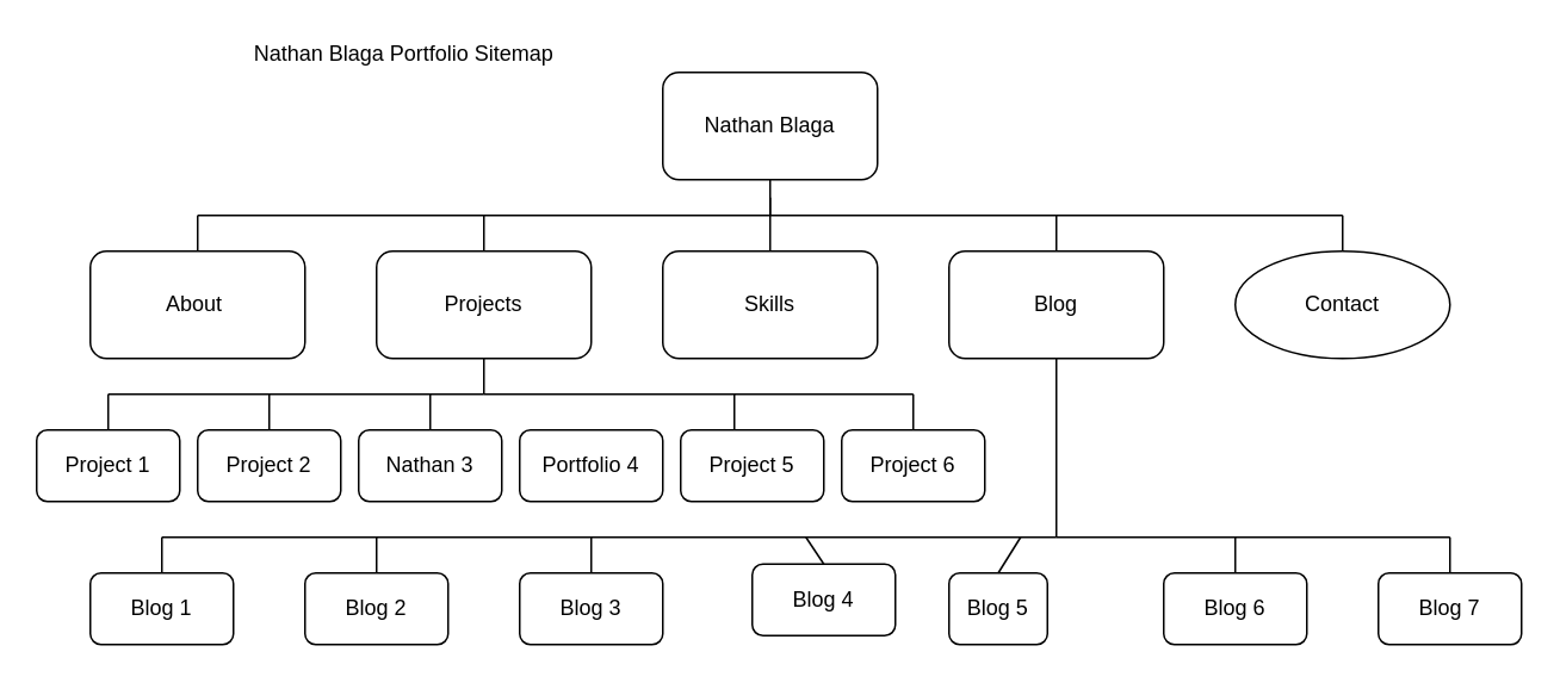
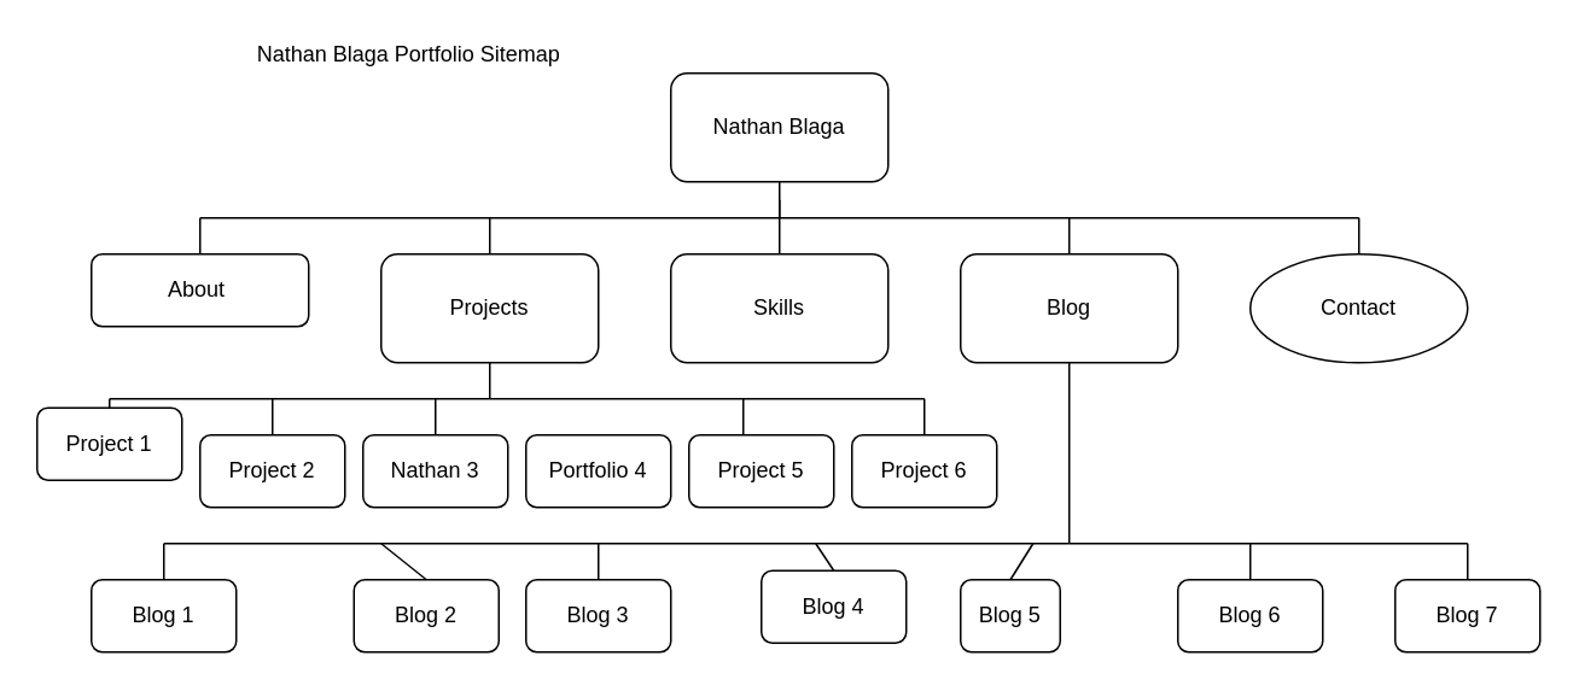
  <mxCell id="0" />
  <mxCell id="1" parent="0" />
  <mxCell id="2" value="Nathan Blaga" style="rounded=1;whiteSpace=wrap;html=1;" parent="1" vertex="1"><mxGeometry x="370" y="40" width="120" height="60" as="geometry" /></mxCell>
- <mxCell id="3" value="About&amp;nbsp;" style="rounded=1;whiteSpace=wrap;html=1;" parent="1" vertex="1"><mxGeometry x="50" y="140" width="120" height="60" as="geometry" /></mxCell>
+ <mxCell id="3" value="About&amp;nbsp;" style="rounded=1;whiteSpace=wrap;html=1;" parent="1" vertex="1"><mxGeometry x="50" y="140" width="120" height="40" as="geometry" /></mxCell>
  <mxCell id="4" value="Projects" style="rounded=1;whiteSpace=wrap;html=1;" parent="1" vertex="1"><mxGeometry x="210" y="140" width="120" height="60" as="geometry" /></mxCell>
  <mxCell id="5" value="Skills" style="rounded=1;whiteSpace=wrap;html=1;" parent="1" vertex="1"><mxGeometry x="370" y="140" width="120" height="60" as="geometry" /></mxCell>
  <mxCell id="6" value="Blog" style="rounded=1;whiteSpace=wrap;html=1;" parent="1" vertex="1"><mxGeometry x="530" y="140" width="120" height="60" as="geometry" /></mxCell>
  <mxCell id="7" value="Contact" style="ellipse;whiteSpace=wrap;html=1;" parent="1" vertex="1"><mxGeometry x="690" y="140" width="120" height="60" as="geometry" /></mxCell>
  <mxCell id="8" value="Blog 1" style="rounded=1;whiteSpace=wrap;html=1;" parent="1" vertex="1"><mxGeometry x="50" y="320" width="80" height="40" as="geometry" /></mxCell>
- <mxCell id="9" value="Blog 2" style="rounded=1;whiteSpace=wrap;html=1;" parent="1" vertex="1"><mxGeometry x="170" y="320" width="80" height="40" as="geometry" /></mxCell>
+ <mxCell id="9" value="Blog 2" style="rounded=1;whiteSpace=wrap;html=1;" parent="1" vertex="1"><mxGeometry x="195" y="320" width="80" height="40" as="geometry" /></mxCell>
  <mxCell id="10" value="Blog 3" style="rounded=1;whiteSpace=wrap;html=1;" parent="1" vertex="1"><mxGeometry x="290" y="320" width="80" height="40" as="geometry" /></mxCell>
  <mxCell id="11" value="Blog 4" style="rounded=1;whiteSpace=wrap;html=1;" parent="1" vertex="1"><mxGeometry x="420" y="315" width="80" height="40" as="geometry" /></mxCell>
  <mxCell id="12" value="Blog 5" style="rounded=1;whiteSpace=wrap;html=1;" parent="1" vertex="1"><mxGeometry x="530" y="320" width="55" height="40" as="geometry" /></mxCell>
  <mxCell id="13" value="Blog 6" style="rounded=1;whiteSpace=wrap;html=1;" parent="1" vertex="1"><mxGeometry x="650" y="320" width="80" height="40" as="geometry" /></mxCell>
  <mxCell id="14" value="Blog 7" style="rounded=1;whiteSpace=wrap;html=1;" parent="1" vertex="1"><mxGeometry x="770" y="320" width="80" height="40" as="geometry" /></mxCell>
- <mxCell id="15" value="Project 1" style="rounded=1;whiteSpace=wrap;html=1;" parent="1" vertex="1"><mxGeometry x="20" y="240" width="80" height="40" as="geometry" /></mxCell>
+ <mxCell id="15" value="Project 1" style="rounded=1;whiteSpace=wrap;html=1;" parent="1" vertex="1"><mxGeometry x="20" y="225" width="80" height="40" as="geometry" /></mxCell>
  <mxCell id="16" value="Project 2" style="rounded=1;whiteSpace=wrap;html=1;" parent="1" vertex="1"><mxGeometry x="110" y="240" width="80" height="40" as="geometry" /></mxCell>
  <mxCell id="17" value="Nathan 3" style="rounded=1;whiteSpace=wrap;html=1;" parent="1" vertex="1"><mxGeometry x="200" y="240" width="80" height="40" as="geometry" /></mxCell>
  <mxCell id="18" value="Portfolio 4" style="rounded=1;whiteSpace=wrap;html=1;" parent="1" vertex="1"><mxGeometry x="290" y="240" width="80" height="40" as="geometry" /></mxCell>
  <mxCell id="19" value="" style="endArrow=none;html=1;entryX=0.5;entryY=1;entryDx=0;entryDy=0;" parent="1" target="2" edge="1"><mxGeometry width="50" height="50" relative="1" as="geometry"><mxPoint x="430" y="120" as="sourcePoint" /><mxPoint x="460" y="250" as="targetPoint" /></mxGeometry></mxCell>
  <mxCell id="20" value="" style="endArrow=none;html=1;" parent="1" edge="1"><mxGeometry width="50" height="50" relative="1" as="geometry"><mxPoint x="110" y="120" as="sourcePoint" /><mxPoint x="430" y="120" as="targetPoint" /></mxGeometry></mxCell>
  <mxCell id="21" value="" style="endArrow=none;html=1;" parent="1" source="3" edge="1"><mxGeometry width="50" height="50" relative="1" as="geometry"><mxPoint x="410" y="300" as="sourcePoint" /><mxPoint x="110" y="120" as="targetPoint" /></mxGeometry></mxCell>
  <mxCell id="22" value="" style="endArrow=none;html=1;" parent="1" edge="1"><mxGeometry width="50" height="50" relative="1" as="geometry"><mxPoint x="750" y="120" as="sourcePoint" /><mxPoint x="430" y="120" as="targetPoint" /></mxGeometry></mxCell>
  <mxCell id="23" value="" style="endArrow=none;html=1;" parent="1" source="7" edge="1"><mxGeometry width="50" height="50" relative="1" as="geometry"><mxPoint x="410" y="300" as="sourcePoint" /><mxPoint x="750" y="120" as="targetPoint" /></mxGeometry></mxCell>
  <mxCell id="24" value="" style="endArrow=none;html=1;entryX=0.5;entryY=0;entryDx=0;entryDy=0;" parent="1" target="4" edge="1"><mxGeometry width="50" height="50" relative="1" as="geometry"><mxPoint x="270" y="120" as="sourcePoint" /><mxPoint x="460" y="250" as="targetPoint" /></mxGeometry></mxCell>
  <mxCell id="25" value="" style="endArrow=none;html=1;" parent="1" edge="1"><mxGeometry width="50" height="50" relative="1" as="geometry"><mxPoint x="430" y="140" as="sourcePoint" /><mxPoint x="430" y="110" as="targetPoint" /></mxGeometry></mxCell>
  <mxCell id="26" value="" style="endArrow=none;html=1;exitX=0.5;exitY=0;exitDx=0;exitDy=0;" parent="1" source="6" edge="1"><mxGeometry width="50" height="50" relative="1" as="geometry"><mxPoint x="410" y="300" as="sourcePoint" /><mxPoint x="590" y="120" as="targetPoint" /><Array as="points" /></mxGeometry></mxCell>
  <mxCell id="27" value="" style="endArrow=none;html=1;entryX=0.5;entryY=1;entryDx=0;entryDy=0;" parent="1" target="4" edge="1"><mxGeometry width="50" height="50" relative="1" as="geometry"><mxPoint x="270" y="220" as="sourcePoint" /><mxPoint x="460" y="250" as="targetPoint" /></mxGeometry></mxCell>
  <mxCell id="28" value="" style="endArrow=none;html=1;" parent="1" edge="1"><mxGeometry width="50" height="50" relative="1" as="geometry"><mxPoint x="510" y="220" as="sourcePoint" /><mxPoint x="270" y="220" as="targetPoint" /></mxGeometry></mxCell>
  <mxCell id="29" value="" style="endArrow=none;html=1;" parent="1" edge="1"><mxGeometry width="50" height="50" relative="1" as="geometry"><mxPoint x="60" y="220" as="sourcePoint" /><mxPoint x="270" y="220" as="targetPoint" /></mxGeometry></mxCell>
  <mxCell id="30" value="" style="endArrow=none;html=1;exitX=0.5;exitY=0;exitDx=0;exitDy=0;" parent="1" source="15" edge="1"><mxGeometry width="50" height="50" relative="1" as="geometry"><mxPoint x="410" y="300" as="sourcePoint" /><mxPoint x="60" y="220" as="targetPoint" /><Array as="points" /></mxGeometry></mxCell>
  <mxCell id="31" value="" style="endArrow=none;html=1;" parent="1" edge="1"><mxGeometry width="50" height="50" relative="1" as="geometry"><mxPoint x="410" y="240" as="sourcePoint" /><mxPoint x="410" y="220" as="targetPoint" /></mxGeometry></mxCell>
  <mxCell id="32" value="" style="endArrow=none;html=1;" parent="1" edge="1"><mxGeometry width="50" height="50" relative="1" as="geometry"><mxPoint x="240" y="240" as="sourcePoint" /><mxPoint x="240" y="220" as="targetPoint" /></mxGeometry></mxCell>
  <mxCell id="33" value="" style="endArrow=none;html=1;" parent="1" source="16" edge="1"><mxGeometry width="50" height="50" relative="1" as="geometry"><mxPoint x="410" y="300" as="sourcePoint" /><mxPoint x="150" y="220" as="targetPoint" /></mxGeometry></mxCell>
  <mxCell id="34" value="Project 5" style="rounded=1;whiteSpace=wrap;html=1;" parent="1" vertex="1"><mxGeometry x="380" y="240" width="80" height="40" as="geometry" /></mxCell>
  <mxCell id="35" value="Project 6" style="rounded=1;whiteSpace=wrap;html=1;" parent="1" vertex="1"><mxGeometry x="470" y="240" width="80" height="40" as="geometry" /></mxCell>
  <mxCell id="36" value="" style="endArrow=none;html=1;" parent="1" source="35" edge="1"><mxGeometry width="50" height="50" relative="1" as="geometry"><mxPoint x="410" y="300" as="sourcePoint" /><mxPoint x="510" y="220" as="targetPoint" /></mxGeometry></mxCell>
  <mxCell id="37" value="" style="endArrow=none;html=1;entryX=0.5;entryY=1;entryDx=0;entryDy=0;" parent="1" target="6" edge="1"><mxGeometry width="50" height="50" relative="1" as="geometry"><mxPoint x="590" y="300" as="sourcePoint" /><mxPoint x="460" y="250" as="targetPoint" /></mxGeometry></mxCell>
  <mxCell id="38" value="" style="endArrow=none;html=1;" parent="1" edge="1"><mxGeometry width="50" height="50" relative="1" as="geometry"><mxPoint x="90" y="300" as="sourcePoint" /><mxPoint x="590" y="300" as="targetPoint" /></mxGeometry></mxCell>
  <mxCell id="39" value="" style="endArrow=none;html=1;exitX=0.5;exitY=0;exitDx=0;exitDy=0;" parent="1" source="8" edge="1"><mxGeometry width="50" height="50" relative="1" as="geometry"><mxPoint x="410" y="300" as="sourcePoint" /><mxPoint x="90" y="300" as="targetPoint" /></mxGeometry></mxCell>
  <mxCell id="40" value="" style="endArrow=none;html=1;exitX=0.5;exitY=0;exitDx=0;exitDy=0;" parent="1" source="9" edge="1"><mxGeometry width="50" height="50" relative="1" as="geometry"><mxPoint x="410" y="300" as="sourcePoint" /><mxPoint x="210" y="300" as="targetPoint" /></mxGeometry></mxCell>
  <mxCell id="41" value="" style="endArrow=none;html=1;exitX=0.5;exitY=0;exitDx=0;exitDy=0;" parent="1" source="10" edge="1"><mxGeometry width="50" height="50" relative="1" as="geometry"><mxPoint x="410" y="300" as="sourcePoint" /><mxPoint x="330" y="300" as="targetPoint" /></mxGeometry></mxCell>
  <mxCell id="42" value="" style="endArrow=none;html=1;entryX=0.5;entryY=0;entryDx=0;entryDy=0;" parent="1" target="11" edge="1"><mxGeometry width="50" height="50" relative="1" as="geometry"><mxPoint x="450" y="300" as="sourcePoint" /><mxPoint x="460" y="250" as="targetPoint" /></mxGeometry></mxCell>
  <mxCell id="43" value="" style="endArrow=none;html=1;exitX=0.5;exitY=0;exitDx=0;exitDy=0;" parent="1" source="12" edge="1"><mxGeometry width="50" height="50" relative="1" as="geometry"><mxPoint x="410" y="300" as="sourcePoint" /><mxPoint x="570" y="300" as="targetPoint" /></mxGeometry></mxCell>
  <mxCell id="44" value="" style="endArrow=none;html=1;" parent="1" edge="1"><mxGeometry width="50" height="50" relative="1" as="geometry"><mxPoint x="810" y="300" as="sourcePoint" /><mxPoint x="590" y="300" as="targetPoint" /></mxGeometry></mxCell>
  <mxCell id="45" value="" style="endArrow=none;html=1;exitX=0.5;exitY=0;exitDx=0;exitDy=0;" parent="1" source="14" edge="1"><mxGeometry width="50" height="50" relative="1" as="geometry"><mxPoint x="410" y="300" as="sourcePoint" /><mxPoint x="810" y="300" as="targetPoint" /></mxGeometry></mxCell>
  <mxCell id="46" value="" style="endArrow=none;html=1;exitX=0.5;exitY=0;exitDx=0;exitDy=0;" parent="1" source="13" edge="1"><mxGeometry width="50" height="50" relative="1" as="geometry"><mxPoint x="410" y="300" as="sourcePoint" /><mxPoint x="690" y="300" as="targetPoint" /></mxGeometry></mxCell>
  <mxCell id="47" value="Nathan Blaga Portfolio Sitemap" style="text;html=1;align=center;verticalAlign=middle;resizable=0;points=[];autosize=1;" vertex="1" parent="1"><mxGeometry x="135" y="20" width="180" height="20" as="geometry" /></mxCell>
